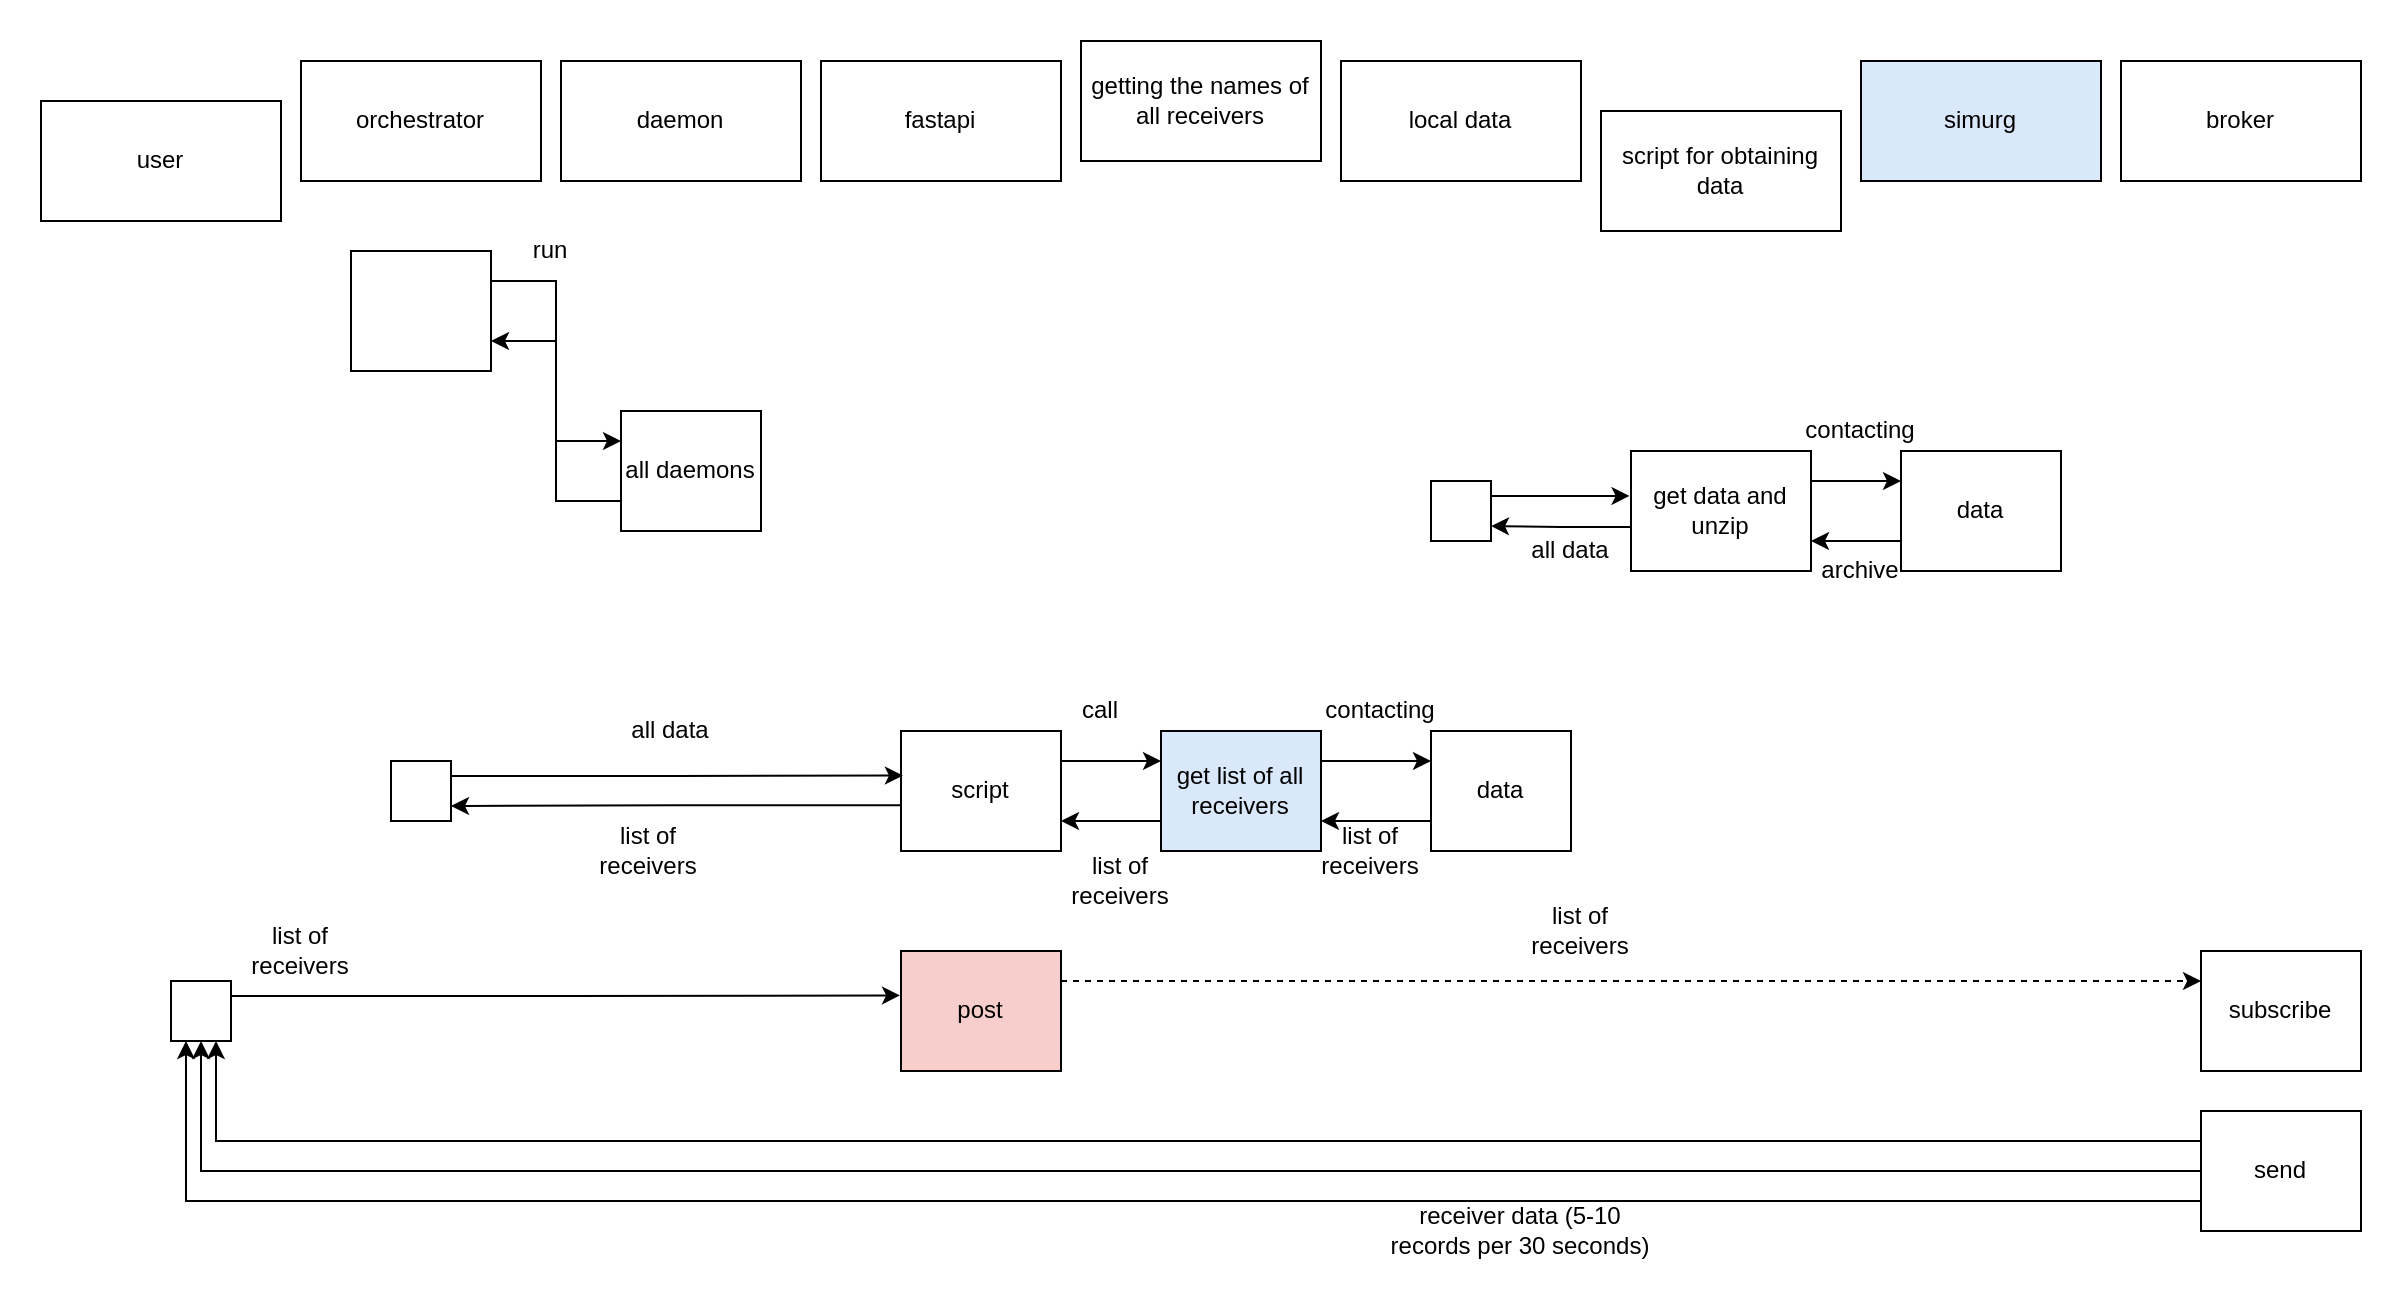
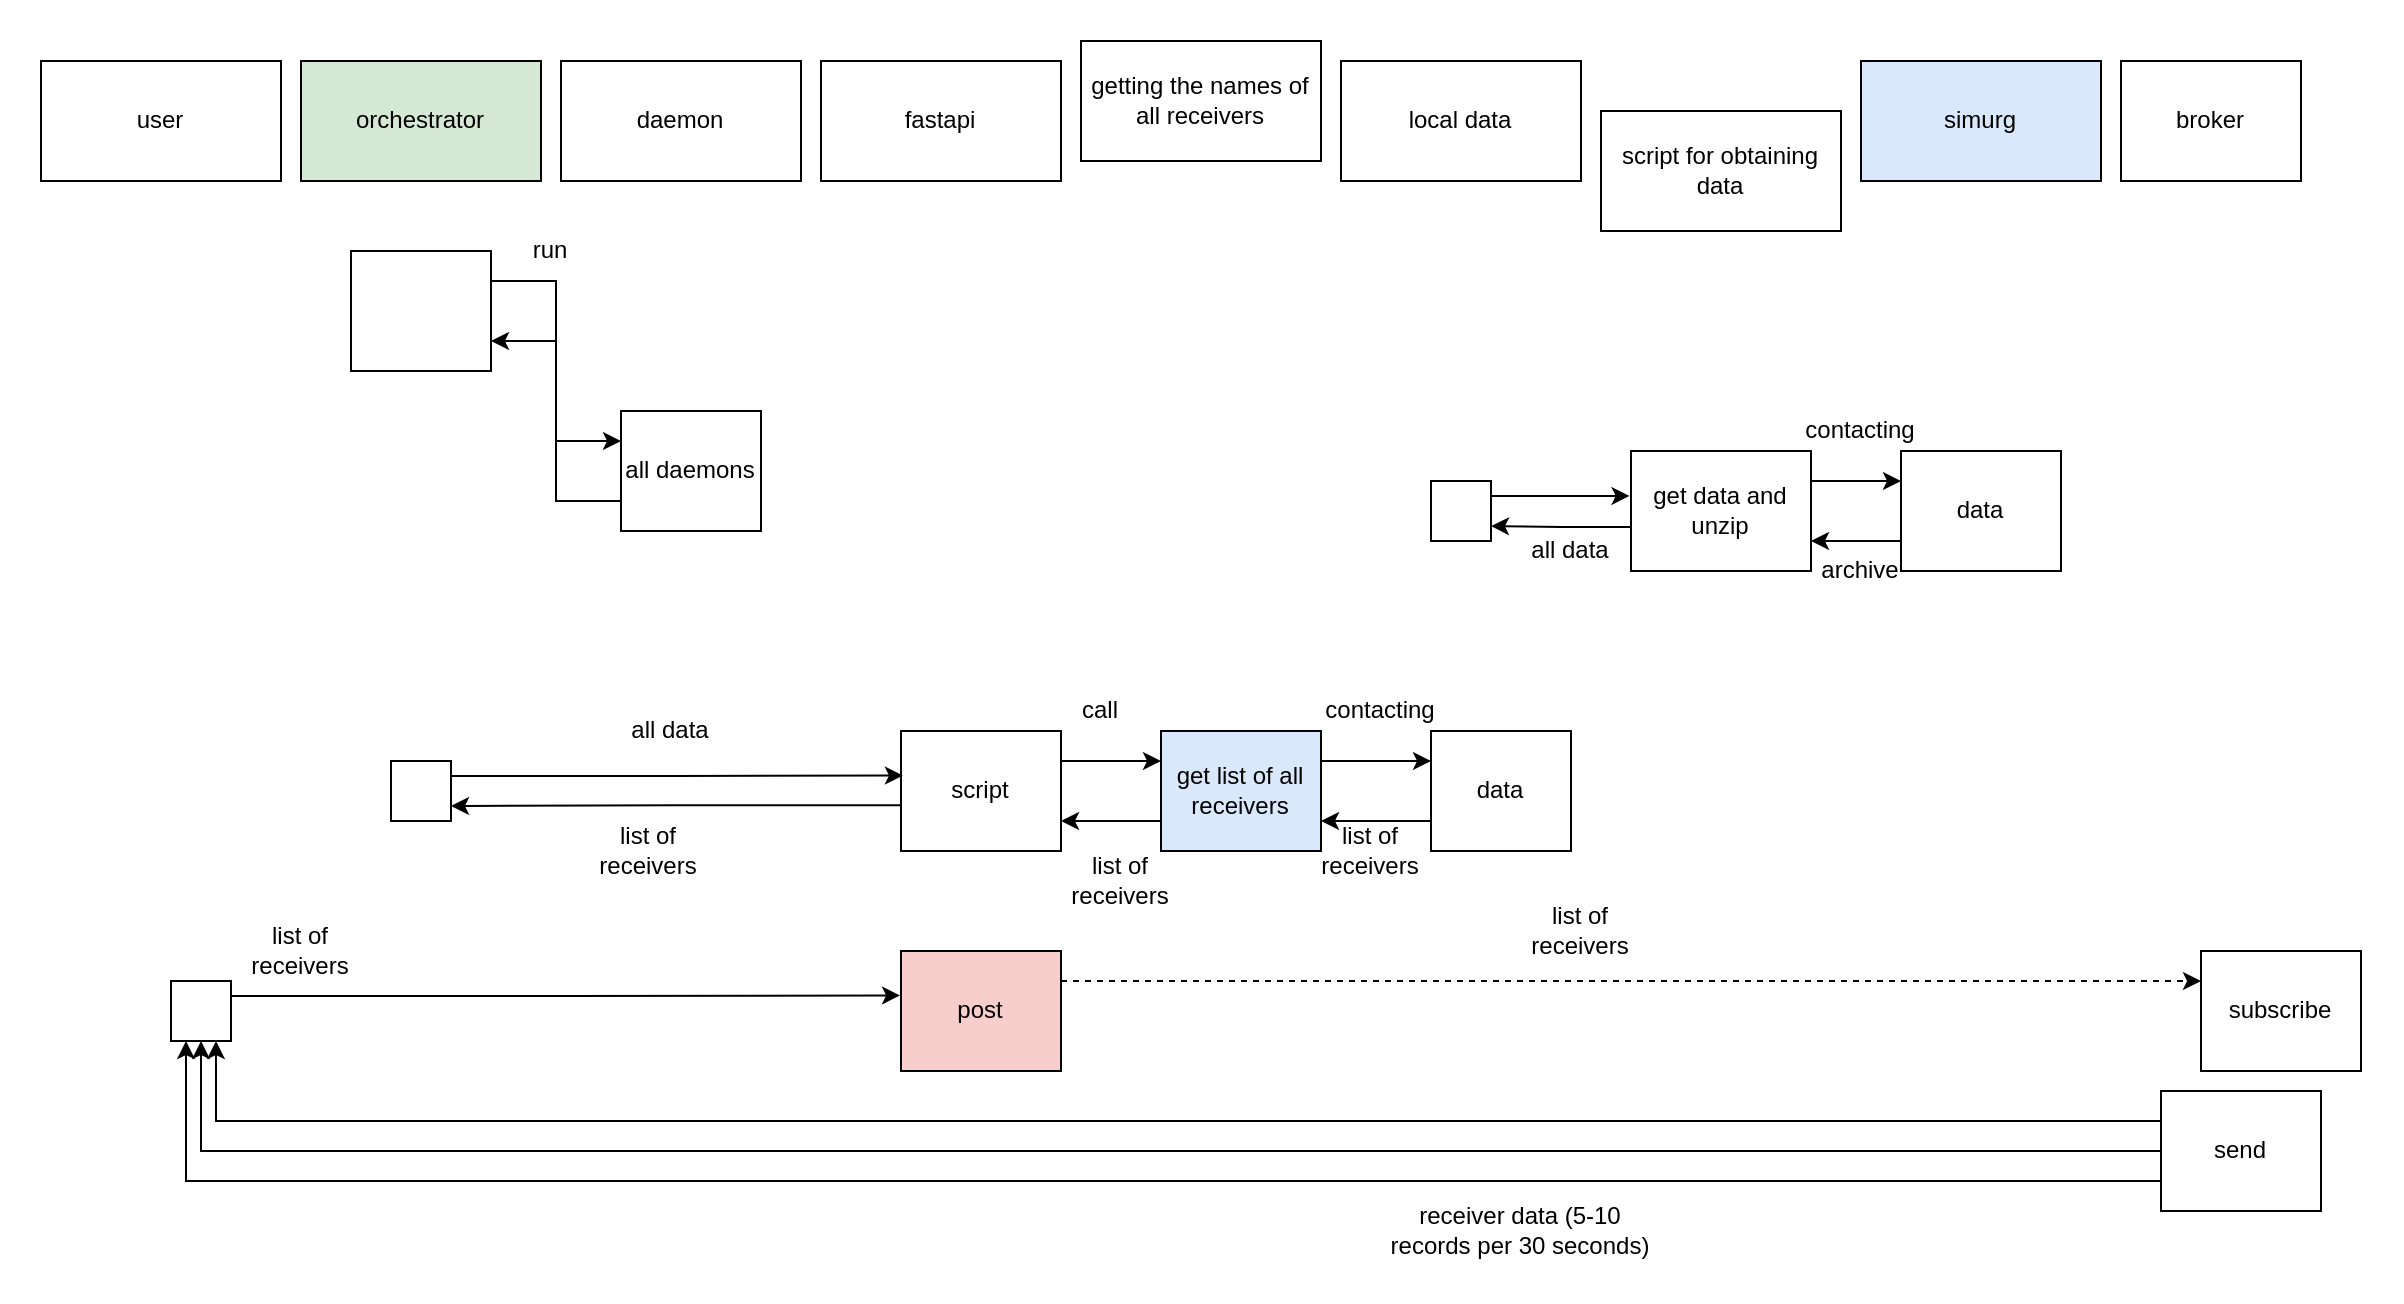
  <mxCell id="0" />
  <mxCell id="1" parent="0" />
- <mxCell id="2" value="user" style="rounded=0;whiteSpace=wrap;html=1;" parent="1" vertex="1"><mxGeometry x="20" y="50" width="120" height="60" as="geometry" /></mxCell>
+ <mxCell id="2" value="user" style="rounded=0;whiteSpace=wrap;html=1;" parent="1" vertex="1"><mxGeometry x="20" y="30" width="120" height="60" as="geometry" /></mxCell>
  <mxCell id="3" value="fastapi" style="rounded=0;whiteSpace=wrap;html=1;" parent="1" vertex="1"><mxGeometry x="410" y="30" width="120" height="60" as="geometry" /></mxCell>
  <mxCell id="4" value="local data" style="rounded=0;whiteSpace=wrap;html=1;" parent="1" vertex="1"><mxGeometry x="670" y="30" width="120" height="60" as="geometry" /></mxCell>
  <mxCell id="5" value="getting the names of all receivers" style="rounded=0;whiteSpace=wrap;html=1;" parent="1" vertex="1"><mxGeometry x="540" y="20" width="120" height="60" as="geometry" /></mxCell>
  <mxCell id="6" value="script for obtaining data" style="rounded=0;whiteSpace=wrap;html=1;" parent="1" vertex="1"><mxGeometry x="800" y="55" width="120" height="60" as="geometry" /></mxCell>
  <mxCell id="7" value="simurg" style="rounded=0;whiteSpace=wrap;html=1;fillColor=#dae8fc;" parent="1" vertex="1"><mxGeometry x="930" y="30" width="120" height="60" as="geometry" /></mxCell>
- <mxCell id="8" value="broker" style="rounded=0;whiteSpace=wrap;html=1;" parent="1" vertex="1"><mxGeometry x="1060" y="30" width="120" height="60" as="geometry" /></mxCell>
+ <mxCell id="8" value="broker" style="rounded=0;whiteSpace=wrap;html=1;" parent="1" vertex="1"><mxGeometry x="1060" y="30" width="90" height="60" as="geometry" /></mxCell>
  <mxCell id="9" style="edgeStyle=orthogonalEdgeStyle;rounded=0;orthogonalLoop=1;jettySize=auto;html=1;entryX=1;entryY=0.75;entryDx=0;entryDy=0;exitX=0.001;exitY=0.633;exitDx=0;exitDy=0;exitPerimeter=0;" parent="1" source="12" target="10" edge="1"><mxGeometry relative="1" as="geometry"><mxPoint x="790" y="262.523" as="targetPoint" /><mxPoint x="760" y="280" as="sourcePoint" /></mxGeometry></mxCell>
  <mxCell id="10" value="" style="whiteSpace=wrap;html=1;aspect=fixed;" parent="1" vertex="1"><mxGeometry x="715" y="240" width="30" height="30" as="geometry" /></mxCell>
  <mxCell id="11" style="edgeStyle=orthogonalEdgeStyle;rounded=0;orthogonalLoop=1;jettySize=auto;html=1;exitX=1;exitY=0.25;exitDx=0;exitDy=0;entryX=0;entryY=0.25;entryDx=0;entryDy=0;" parent="1" source="12" target="14" edge="1"><mxGeometry relative="1" as="geometry" /></mxCell>
  <mxCell id="12" value="get data and unzip" style="rounded=0;whiteSpace=wrap;html=1;" parent="1" vertex="1"><mxGeometry x="815" y="225" width="90" height="60" as="geometry" /></mxCell>
  <mxCell id="13" style="edgeStyle=orthogonalEdgeStyle;rounded=0;orthogonalLoop=1;jettySize=auto;html=1;exitX=0;exitY=0.75;exitDx=0;exitDy=0;entryX=1;entryY=0.75;entryDx=0;entryDy=0;" parent="1" source="14" target="12" edge="1"><mxGeometry relative="1" as="geometry" /></mxCell>
  <mxCell id="14" value="data" style="rounded=0;whiteSpace=wrap;html=1;" parent="1" vertex="1"><mxGeometry x="950" y="225" width="80" height="60" as="geometry" /></mxCell>
  <mxCell id="15" value="contacting" style="text;html=1;align=center;verticalAlign=middle;whiteSpace=wrap;rounded=0;" parent="1" vertex="1"><mxGeometry x="900" y="200" width="60" height="30" as="geometry" /></mxCell>
  <mxCell id="16" value="archive" style="text;html=1;align=center;verticalAlign=middle;whiteSpace=wrap;rounded=0;" parent="1" vertex="1"><mxGeometry x="905" y="270" width="50" height="30" as="geometry" /></mxCell>
  <mxCell id="17" style="edgeStyle=orthogonalEdgeStyle;rounded=0;orthogonalLoop=1;jettySize=auto;html=1;entryX=1;entryY=0.75;entryDx=0;entryDy=0;exitX=-0.002;exitY=0.618;exitDx=0;exitDy=0;exitPerimeter=0;" parent="1" source="27" target="18" edge="1"><mxGeometry relative="1" as="geometry"><mxPoint x="150" y="402.462" as="targetPoint" /><mxPoint x="140" y="440" as="sourcePoint" /></mxGeometry></mxCell>
  <mxCell id="18" value="" style="whiteSpace=wrap;html=1;aspect=fixed;" parent="1" vertex="1"><mxGeometry x="195" y="380" width="30" height="30" as="geometry" /></mxCell>
  <mxCell id="19" style="edgeStyle=orthogonalEdgeStyle;rounded=0;orthogonalLoop=1;jettySize=auto;html=1;exitX=1;exitY=0.25;exitDx=0;exitDy=0;entryX=0;entryY=0.25;entryDx=0;entryDy=0;" parent="1" source="21" target="23" edge="1"><mxGeometry relative="1" as="geometry" /></mxCell>
  <mxCell id="20" style="edgeStyle=orthogonalEdgeStyle;rounded=0;orthogonalLoop=1;jettySize=auto;html=1;exitX=0;exitY=0.75;exitDx=0;exitDy=0;entryX=1;entryY=0.75;entryDx=0;entryDy=0;" parent="1" source="21" target="27" edge="1"><mxGeometry relative="1" as="geometry" /></mxCell>
  <mxCell id="21" value="get list of all receivers" style="rounded=0;whiteSpace=wrap;html=1;fillColor=#dae8fc;" parent="1" vertex="1"><mxGeometry x="580" y="365" width="80" height="60" as="geometry" /></mxCell>
  <mxCell id="22" style="edgeStyle=orthogonalEdgeStyle;rounded=0;orthogonalLoop=1;jettySize=auto;html=1;exitX=0;exitY=0.75;exitDx=0;exitDy=0;entryX=1;entryY=0.75;entryDx=0;entryDy=0;" parent="1" source="23" target="21" edge="1"><mxGeometry relative="1" as="geometry" /></mxCell>
  <mxCell id="23" value="data" style="rounded=0;whiteSpace=wrap;html=1;" parent="1" vertex="1"><mxGeometry x="715" y="365" width="70" height="60" as="geometry" /></mxCell>
  <mxCell id="24" value="contacting" style="text;html=1;align=center;verticalAlign=middle;whiteSpace=wrap;rounded=0;" parent="1" vertex="1"><mxGeometry x="660" y="340" width="60" height="30" as="geometry" /></mxCell>
  <mxCell id="25" value="list of receivers" style="text;html=1;align=center;verticalAlign=middle;whiteSpace=wrap;rounded=0;" parent="1" vertex="1"><mxGeometry x="655" y="410" width="60" height="30" as="geometry" /></mxCell>
  <mxCell id="26" style="edgeStyle=orthogonalEdgeStyle;rounded=0;orthogonalLoop=1;jettySize=auto;html=1;exitX=1;exitY=0.25;exitDx=0;exitDy=0;entryX=0;entryY=0.25;entryDx=0;entryDy=0;" parent="1" source="27" target="21" edge="1"><mxGeometry relative="1" as="geometry" /></mxCell>
  <mxCell id="27" value="script" style="rounded=0;whiteSpace=wrap;html=1;" parent="1" vertex="1"><mxGeometry x="450" y="365" width="80" height="60" as="geometry" /></mxCell>
  <mxCell id="28" style="edgeStyle=orthogonalEdgeStyle;rounded=0;orthogonalLoop=1;jettySize=auto;html=1;exitX=1;exitY=0.25;exitDx=0;exitDy=0;entryX=0.012;entryY=0.371;entryDx=0;entryDy=0;entryPerimeter=0;" parent="1" source="18" target="27" edge="1"><mxGeometry relative="1" as="geometry" /></mxCell>
  <mxCell id="29" value="list of receivers" style="text;html=1;align=center;verticalAlign=middle;whiteSpace=wrap;rounded=0;" parent="1" vertex="1"><mxGeometry x="530" y="425" width="60" height="30" as="geometry" /></mxCell>
  <mxCell id="30" value="call" style="text;html=1;align=center;verticalAlign=middle;whiteSpace=wrap;rounded=0;" parent="1" vertex="1"><mxGeometry x="520" y="340" width="60" height="30" as="geometry" /></mxCell>
  <mxCell id="31" value="list of receivers" style="text;html=1;align=center;verticalAlign=middle;whiteSpace=wrap;rounded=0;" parent="1" vertex="1"><mxGeometry x="294" y="410" width="60" height="30" as="geometry" /></mxCell>
  <mxCell id="32" value="" style="whiteSpace=wrap;html=1;aspect=fixed;" parent="1" vertex="1"><mxGeometry x="85" y="490" width="30" height="30" as="geometry" /></mxCell>
  <mxCell id="33" value="subscribe" style="rounded=0;whiteSpace=wrap;html=1;" parent="1" vertex="1"><mxGeometry x="1100" y="475" width="80" height="60" as="geometry" /></mxCell>
  <mxCell id="34" style="edgeStyle=orthogonalEdgeStyle;rounded=0;orthogonalLoop=1;jettySize=auto;html=1;exitX=0;exitY=0.25;exitDx=0;exitDy=0;entryX=0.75;entryY=1;entryDx=0;entryDy=0;" parent="1" source="37" target="32" edge="1"><mxGeometry relative="1" as="geometry" /></mxCell>
  <mxCell id="35" style="edgeStyle=orthogonalEdgeStyle;rounded=0;orthogonalLoop=1;jettySize=auto;html=1;exitX=0;exitY=0.5;exitDx=0;exitDy=0;entryX=0.5;entryY=1;entryDx=0;entryDy=0;" parent="1" source="37" target="32" edge="1"><mxGeometry relative="1" as="geometry"><mxPoint x="130" y="610" as="targetPoint" /></mxGeometry></mxCell>
  <mxCell id="36" style="edgeStyle=orthogonalEdgeStyle;rounded=0;orthogonalLoop=1;jettySize=auto;html=1;exitX=0;exitY=0.75;exitDx=0;exitDy=0;entryX=0.25;entryY=1;entryDx=0;entryDy=0;" parent="1" source="37" target="32" edge="1"><mxGeometry relative="1" as="geometry" /></mxCell>
- <mxCell id="37" value="send" style="rounded=0;whiteSpace=wrap;html=1;" parent="1" vertex="1"><mxGeometry x="1100" y="555" width="80" height="60" as="geometry" /></mxCell>
+ <mxCell id="37" value="send" style="rounded=0;whiteSpace=wrap;html=1;" parent="1" vertex="1"><mxGeometry x="1080" y="545" width="80" height="60" as="geometry" /></mxCell>
  <mxCell id="38" style="edgeStyle=orthogonalEdgeStyle;rounded=0;orthogonalLoop=1;jettySize=auto;html=1;exitX=1;exitY=0.25;exitDx=0;exitDy=0;entryX=0;entryY=0.25;entryDx=0;entryDy=0;dashed=1;" parent="1" source="39" target="33" edge="1"><mxGeometry relative="1" as="geometry" /></mxCell>
  <mxCell id="39" value="post" style="rounded=0;whiteSpace=wrap;html=1;fillColor=#f8cecc;" parent="1" vertex="1"><mxGeometry x="450" y="475" width="80" height="60" as="geometry" /></mxCell>
  <mxCell id="40" style="edgeStyle=orthogonalEdgeStyle;rounded=0;orthogonalLoop=1;jettySize=auto;html=1;exitX=1;exitY=0.25;exitDx=0;exitDy=0;entryX=-0.006;entryY=0.37;entryDx=0;entryDy=0;entryPerimeter=0;" parent="1" source="32" target="39" edge="1"><mxGeometry relative="1" as="geometry" /></mxCell>
  <mxCell id="41" value="list of receivers" style="text;html=1;align=center;verticalAlign=middle;whiteSpace=wrap;rounded=0;" parent="1" vertex="1"><mxGeometry x="120" y="460" width="60" height="30" as="geometry" /></mxCell>
  <mxCell id="42" value="list of receivers" style="text;html=1;align=center;verticalAlign=middle;whiteSpace=wrap;rounded=0;" parent="1" vertex="1"><mxGeometry x="760" y="450" width="60" height="30" as="geometry" /></mxCell>
  <mxCell id="43" value="receiver data (5-10 records per 30 seconds)" style="text;html=1;align=center;verticalAlign=middle;whiteSpace=wrap;rounded=0;" parent="1" vertex="1"><mxGeometry x="690" y="600" width="140" height="30" as="geometry" /></mxCell>
  <mxCell id="44" style="edgeStyle=orthogonalEdgeStyle;rounded=0;orthogonalLoop=1;jettySize=auto;html=1;exitX=1;exitY=0.25;exitDx=0;exitDy=0;entryX=-0.008;entryY=0.374;entryDx=0;entryDy=0;entryPerimeter=0;" parent="1" source="10" target="12" edge="1"><mxGeometry relative="1" as="geometry" /></mxCell>
  <mxCell id="45" value="all data" style="text;html=1;align=center;verticalAlign=middle;whiteSpace=wrap;rounded=0;" parent="1" vertex="1"><mxGeometry x="755" y="260" width="60" height="30" as="geometry" /></mxCell>
- <mxCell id="46" value="&lt;div&gt;&lt;span style=&quot;background-color: initial;&quot;&gt;orchestrator&lt;/span&gt;&lt;br&gt;&lt;/div&gt;" style="rounded=0;whiteSpace=wrap;html=1;" vertex="1" parent="1"><mxGeometry x="150" y="30" width="120" height="60" as="geometry" /></mxCell>
+ <mxCell id="46" value="&lt;div&gt;&lt;span style=&quot;background-color: initial;&quot;&gt;orchestrator&lt;/span&gt;&lt;br&gt;&lt;/div&gt;" style="rounded=0;whiteSpace=wrap;html=1;fillColor=#d5e8d4;" vertex="1" parent="1"><mxGeometry x="150" y="30" width="120" height="60" as="geometry" /></mxCell>
  <mxCell id="47" value="daemon" style="rounded=0;whiteSpace=wrap;html=1;" vertex="1" parent="1"><mxGeometry x="280" y="30" width="120" height="60" as="geometry" /></mxCell>
  <mxCell id="48" style="edgeStyle=orthogonalEdgeStyle;rounded=0;orthogonalLoop=1;jettySize=auto;html=1;exitX=1;exitY=0.25;exitDx=0;exitDy=0;entryX=0;entryY=0.25;entryDx=0;entryDy=0;" edge="1" parent="1" source="49" target="51"><mxGeometry relative="1" as="geometry" /></mxCell>
  <mxCell id="49" value="" style="rounded=0;whiteSpace=wrap;html=1;" vertex="1" parent="1"><mxGeometry x="175" y="125" width="70" height="60" as="geometry" /></mxCell>
  <mxCell id="50" style="edgeStyle=orthogonalEdgeStyle;rounded=0;orthogonalLoop=1;jettySize=auto;html=1;exitX=0;exitY=0.75;exitDx=0;exitDy=0;entryX=1;entryY=0.75;entryDx=0;entryDy=0;" edge="1" parent="1" source="51" target="49"><mxGeometry relative="1" as="geometry" /></mxCell>
  <mxCell id="51" value="all daemons" style="rounded=0;whiteSpace=wrap;html=1;" vertex="1" parent="1"><mxGeometry x="310" y="205" width="70" height="60" as="geometry" /></mxCell>
  <mxCell id="52" value="run" style="text;html=1;align=center;verticalAlign=middle;whiteSpace=wrap;rounded=0;" vertex="1" parent="1"><mxGeometry x="245" y="110" width="60" height="30" as="geometry" /></mxCell>
  <mxCell id="53" value="all data" style="text;html=1;align=center;verticalAlign=middle;whiteSpace=wrap;rounded=0;" vertex="1" parent="1"><mxGeometry x="305" y="350" width="60" height="30" as="geometry" /></mxCell>
